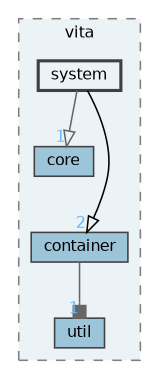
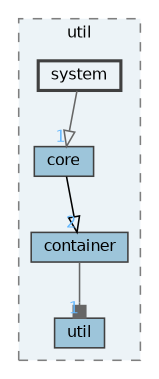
  digraph {
    compound=true
    node [color=grey25 fillcolor="#9dc5da" fontname=Helvetica fontsize=10 shape=box style=filled]
    edge [arrowhead=onormal color=gray40 fontcolor=steelblue1 fontname=Helvetica fontsize=10 headlabel=1 labeldistance=1.5 labelfontname=Helvetica labelfontsize=10]
    n1 [height=0.2 label=core width=0.4]
    n2 [height=0.2 label=util width=0.4]
    n3 [height=0.2 label=container width=0.4]
    n4 [fillcolor="#ecf3f7" height=0.2 label=system style="filled,bold" width=0.4]
    subgraph cluster_1 {
      bgcolor="#ecf3f7"
      fontname=Helvetica
      fontsize=10
-     label=vita
+     label=util
      pencolor=grey50
      style="filled,dashed"
      n1
      n2
      n3
      n4
    }
    n3 -> n2 [arrowhead=box]
    n4 -> n1
-   n4 -> n3 [color=black headlabel=2]
+   n1 -> n3 [color=black headlabel=2]
  }
